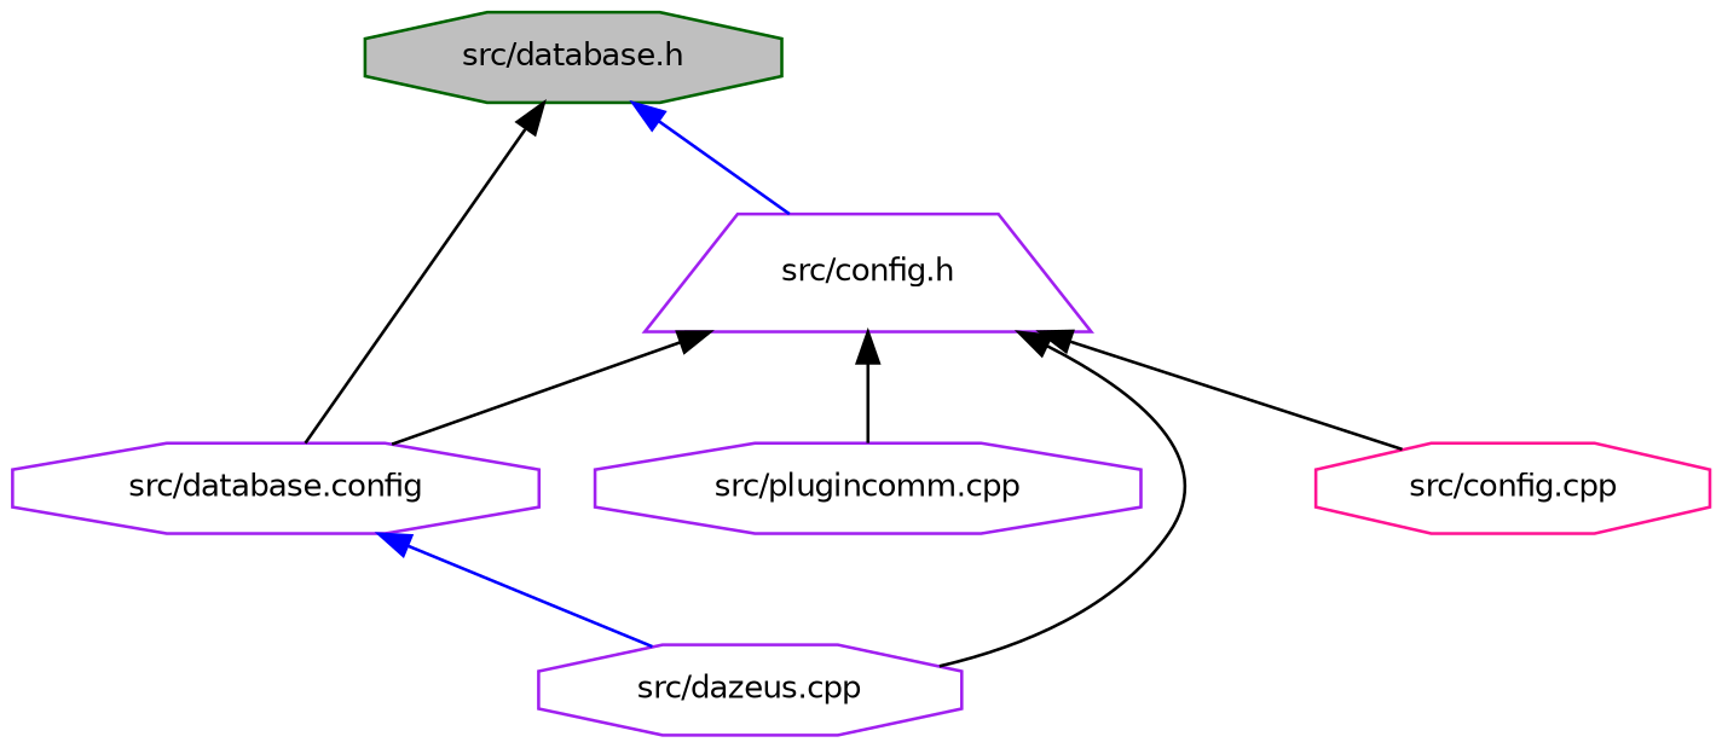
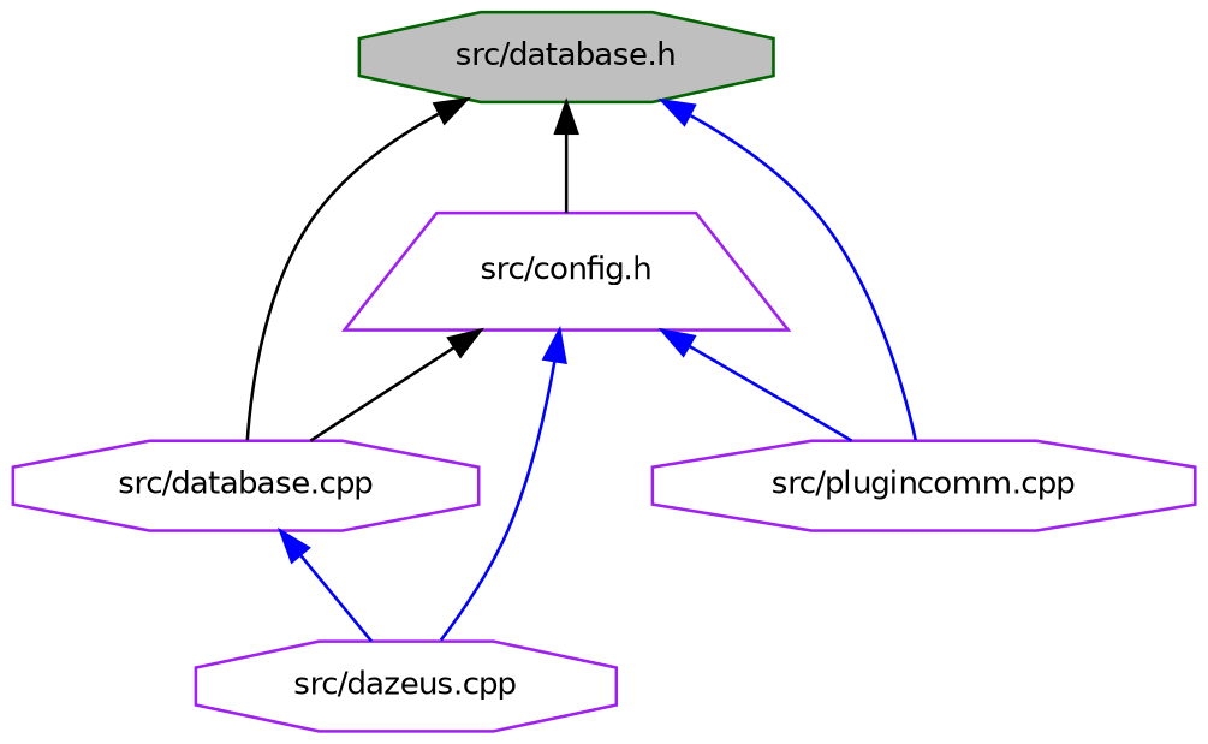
  digraph {
    node [color=purple fillcolor=white fontname=Helvetica fontsize=10 shape=octagon style=filled]
    edge [color=blue dir=back fontname=Helvetica fontsize=10 labelfontname=Helvetica labelfontsize=10 style=solid]
    n1 [color=darkgreen fillcolor=grey75 fontcolor=black height=0.2 label="src/database.h" width=0.4]
    n2 [height=0.2 label="src/config.h" shape=trapezium width=0.4]
-   n3 [height=0.2 label="src/database.config" width=0.4]
+   n3 [height=0.2 label="src/database.cpp" width=0.4]
    n4 [height=0.2 label="src/plugincomm.cpp" width=0.4]
    n5 [height=0.2 label="src/dazeus.cpp" width=0.4]
-   n6 [color=deeppink height=0.2 label="src/config.cpp" width=0.4]
-   n1 -> n2
+   n1 -> n2 [color=black]
    n1 -> n3 [color=black]
+   n1 -> n4
    n2 -> n3 [color=black]
-   n2 -> n4 [color=black]
-   n2 -> n5 [color=black]
-   n2 -> n6 [color=black]
+   n2 -> n4
+   n2 -> n5
    n3 -> n5
  }
